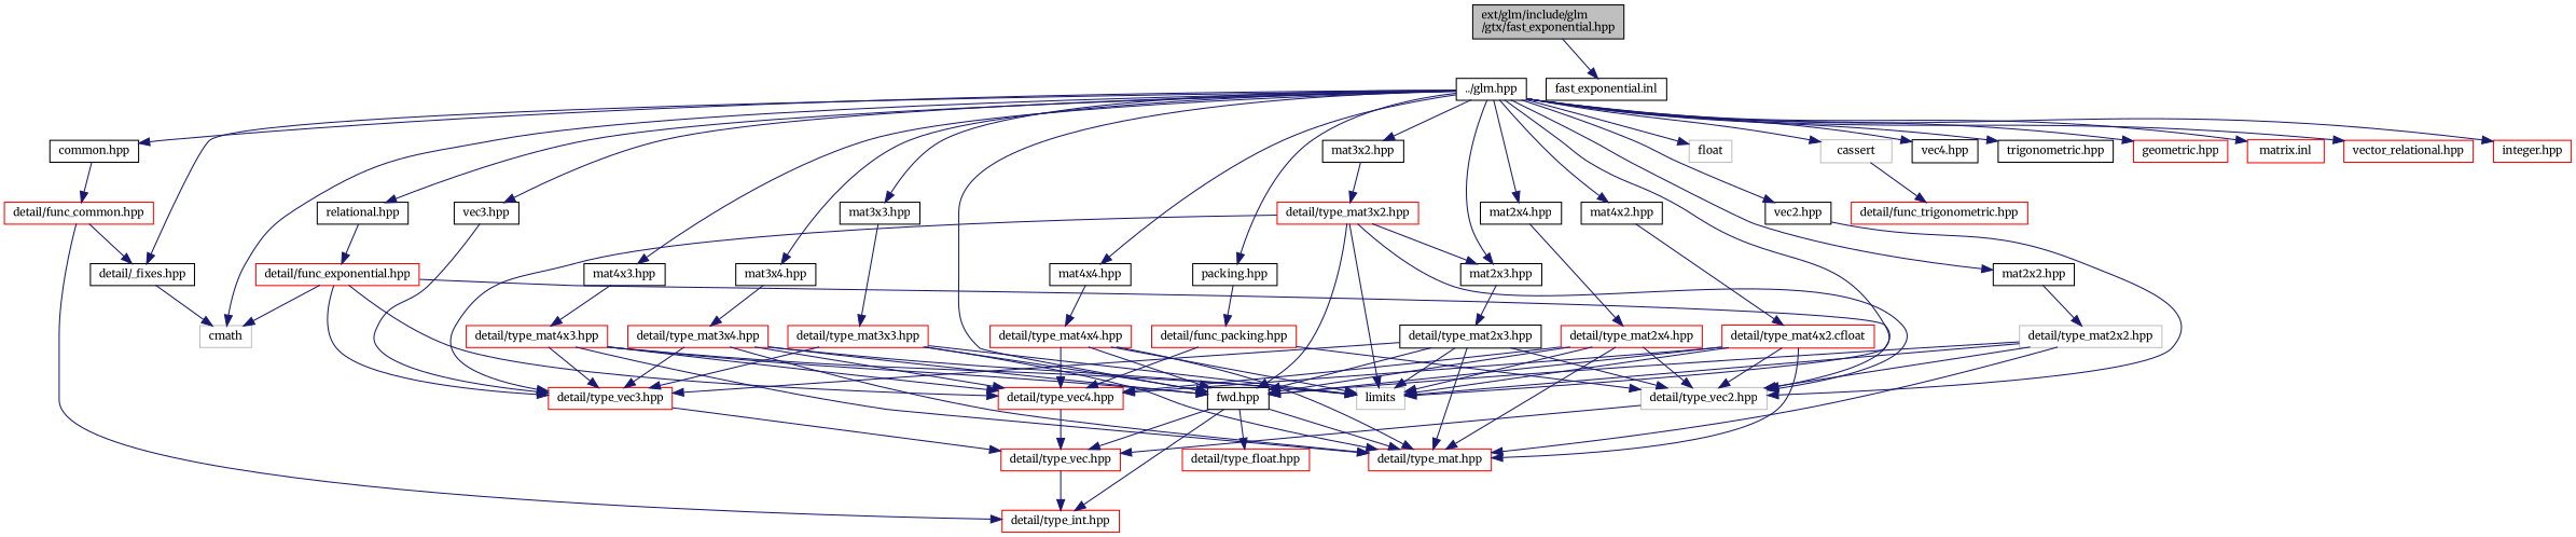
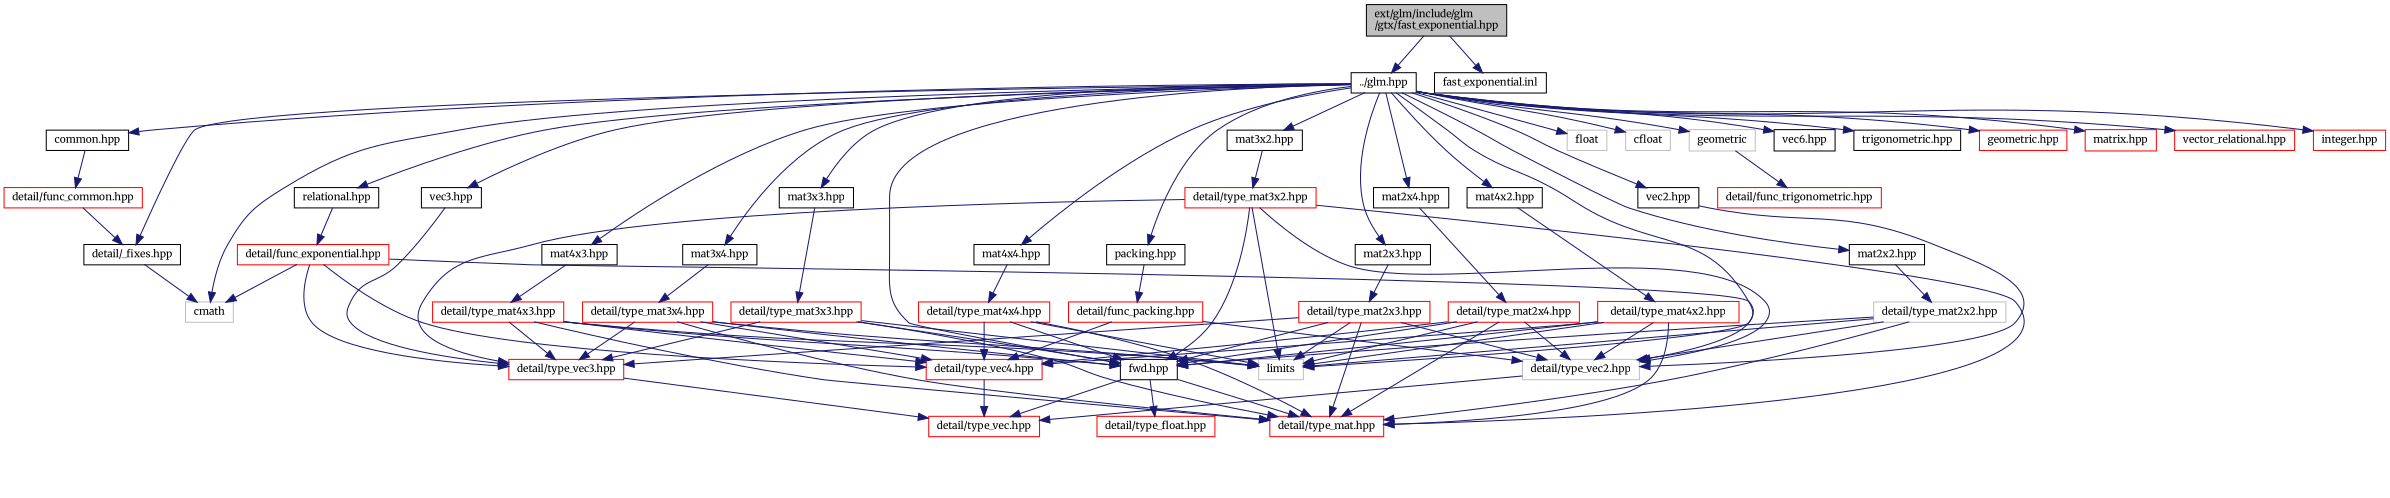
  digraph {
    fontname=Merriweather
    node [color=red fillcolor=white fontname=Merriweather fontsize=10 shape=record style=filled]
    edge [color=midnightblue fontname=Merriweather fontsize=10 labelfontname=Helvetica labelfontsize=10 style=solid]
    n1 [color=black fillcolor=grey75 fontcolor=black height=0.2 label="ext/glm/include/glm\l/gtx/fast_exponential.hpp" width=0.4]
    n2 [color=black height=0.2 label="../glm.hpp" width=0.4]
    n3 [color=black height=0.2 label="fast_exponential.inl" width=0.4]
    n4 [color=black height=0.2 label="detail/_fixes.hpp" width=0.4]
    n5 [color=grey75 height=0.2 label=cmath width=0.4]
    n6 [color=grey75 height=0.2 label=float width=0.4]
+   n7 [color=grey75 height=0.2 label=cfloat width=0.4]
    n8 [color=grey75 height=0.2 label=limits width=0.4]
-   n9 [color=grey75 height=0.2 label=cassert width=0.4]
+   n9 [color=grey75 height=0.2 label=geometric width=0.4]
    n10 [color=black height=0.2 label="fwd.hpp" width=0.4]
    n11 [color=black height=0.2 label="vec2.hpp" width=0.4]
    n12 [color=black height=0.2 label="vec3.hpp" width=0.4]
-   n13 [color=black height=0.2 label="vec4.hpp" width=0.4]
+   n13 [color=black height=0.2 label="vec6.hpp" width=0.4]
    n14 [color=black height=0.2 label="mat2x2.hpp" width=0.4]
    n15 [color=black height=0.2 label="mat2x3.hpp" width=0.4]
    n16 [color=black height=0.2 label="mat2x4.hpp" width=0.4]
    n17 [color=black height=0.2 label="mat3x2.hpp" width=0.4]
    n18 [color=black height=0.2 label="mat3x3.hpp" width=0.4]
    n19 [color=black height=0.2 label="mat3x4.hpp" width=0.4]
    n20 [color=black height=0.2 label="mat4x2.hpp" width=0.4]
    n21 [color=black height=0.2 label="mat4x3.hpp" width=0.4]
    n22 [color=black height=0.2 label="mat4x4.hpp" width=0.4]
    n23 [color=black height=0.2 label="trigonometric.hpp" width=0.4]
    n24 [color=black height=0.2 label="relational.hpp" width=0.4]
    n25 [color=black height=0.2 label="common.hpp" width=0.4]
    n26 [color=black height=0.2 label="packing.hpp" width=0.4]
    n27 [height=0.2 label="geometric.hpp" width=0.4]
-   n28 [height=0.2 label="matrix.inl" width=0.4]
+   n28 [height=0.2 label="matrix.hpp" width=0.4]
    n29 [height=0.2 label="vector_relational.hpp" width=0.4]
    n30 [height=0.2 label="integer.hpp" width=0.4]
    n31 [height=0.2 label="detail/func_trigonometric.hpp" width=0.4]
-   n32 [height=0.2 label="detail/type_int.hpp" width=0.4]
    n33 [height=0.2 label="detail/type_float.hpp" width=0.4]
    n34 [height=0.2 label="detail/type_vec.hpp" width=0.4]
    n35 [height=0.2 label="detail/type_mat.hpp" width=0.4]
    n36 [color=grey75 height=0.2 label="detail/type_vec2.hpp" width=0.4]
    n37 [height=0.2 label="detail/type_vec3.hpp" width=0.4]
    n38 [color=grey75 height=0.2 label="detail/type_mat2x2.hpp" width=0.4]
-   n39 [color=black height=0.2 label="detail/type_mat2x3.hpp" width=0.4]
+   n39 [height=0.2 label="detail/type_mat2x3.hpp" width=0.4]
    n40 [height=0.2 label="detail/type_mat2x4.hpp" width=0.4]
    n41 [height=0.2 label="detail/type_mat3x2.hpp" width=0.4]
    n42 [height=0.2 label="detail/type_mat3x3.hpp" width=0.4]
    n43 [height=0.2 label="detail/type_mat3x4.hpp" width=0.4]
-   n44 [height=0.2 label="detail/type_mat4x2.cfloat" width=0.4]
+   n44 [height=0.2 label="detail/type_mat4x2.hpp" width=0.4]
    n45 [height=0.2 label="detail/type_mat4x3.hpp" width=0.4]
    n46 [height=0.2 label="detail/type_mat4x4.hpp" width=0.4]
    n47 [height=0.2 label="detail/func_exponential.hpp" width=0.4]
    n48 [height=0.2 label="detail/func_common.hpp" width=0.4]
    n49 [height=0.2 label="detail/func_packing.hpp" width=0.4]
    n50 [height=0.2 label="detail/type_vec4.hpp" width=0.4]
+   n1 -> n2
    n1 -> n3
    n2 -> n4
    n2 -> n5
    n2 -> n6
+   n2 -> n7
    n2 -> n8
    n2 -> n9
    n2 -> n10
    n2 -> n11
    n2 -> n12
    n2 -> n13
    n2 -> n14
    n2 -> n15
    n2 -> n16
    n2 -> n17
    n2 -> n18
    n2 -> n19
    n2 -> n20
    n2 -> n21
    n2 -> n22
    n2 -> n23
    n2 -> n24
    n2 -> n25
    n2 -> n26
    n2 -> n27
    n2 -> n28
    n2 -> n29
    n2 -> n30
    n4 -> n5
    n9 -> n31
-   n10 -> n32
    n10 -> n33
    n10 -> n34
    n10 -> n35
    n11 -> n36
    n12 -> n37
    n14 -> n38
    n15 -> n39
    n16 -> n40
    n17 -> n41
    n18 -> n42
    n19 -> n43
    n20 -> n44
    n21 -> n45
    n22 -> n46
    n24 -> n47
    n25 -> n48
    n26 -> n49
-   n34 -> n32
    n36 -> n34
    n37 -> n34
    n38 -> n8
    n38 -> n10
    n38 -> n35
    n38 -> n36
    n39 -> n8
    n39 -> n10
    n39 -> n35
    n39 -> n36
    n39 -> n37
    n40 -> n8
    n40 -> n10
    n40 -> n35
    n40 -> n36
    n40 -> n50
    n41 -> n8
    n41 -> n10
-   n41 -> n15
+   n41 -> n35
    n41 -> n36
    n41 -> n37
    n42 -> n8
    n42 -> n10
    n42 -> n35
    n42 -> n37
    n43 -> n8
    n43 -> n10
    n43 -> n35
    n43 -> n37
    n43 -> n50
    n44 -> n8
    n44 -> n10
    n44 -> n35
    n44 -> n36
    n44 -> n50
    n45 -> n8
    n45 -> n10
    n45 -> n35
    n45 -> n37
    n45 -> n50
    n46 -> n8
    n46 -> n10
    n46 -> n35
    n46 -> n50
    n47 -> n5
    n47 -> n36
    n47 -> n37
    n47 -> n50
    n48 -> n4
-   n48 -> n32
    n49 -> n36
    n49 -> n50
    n50 -> n34
  }
